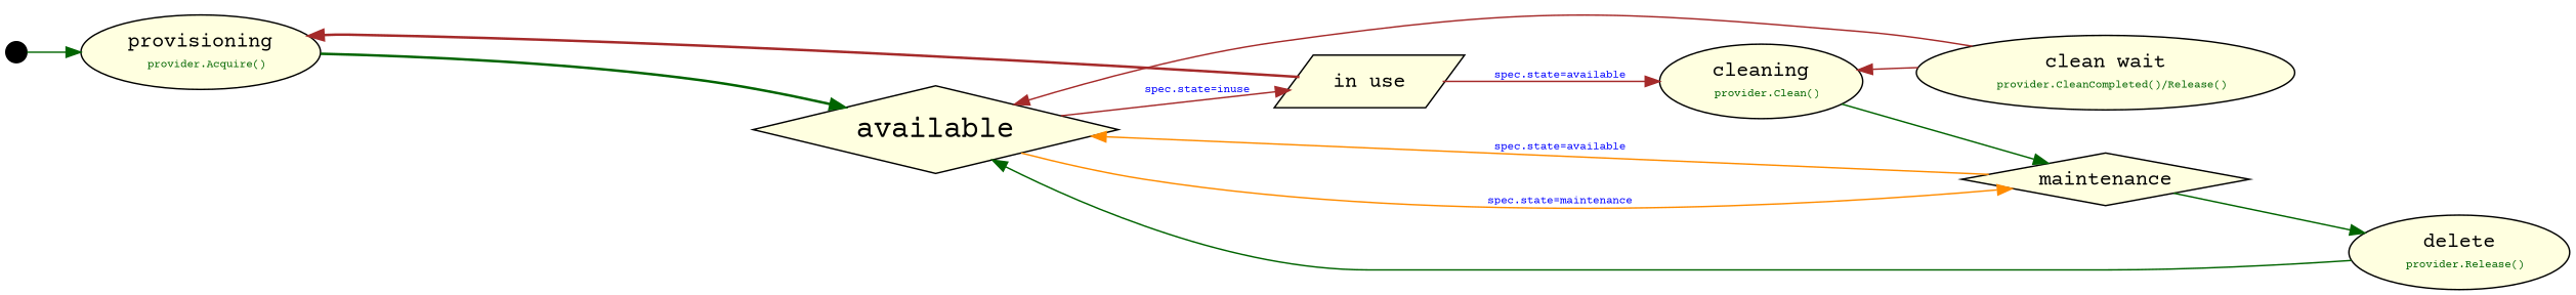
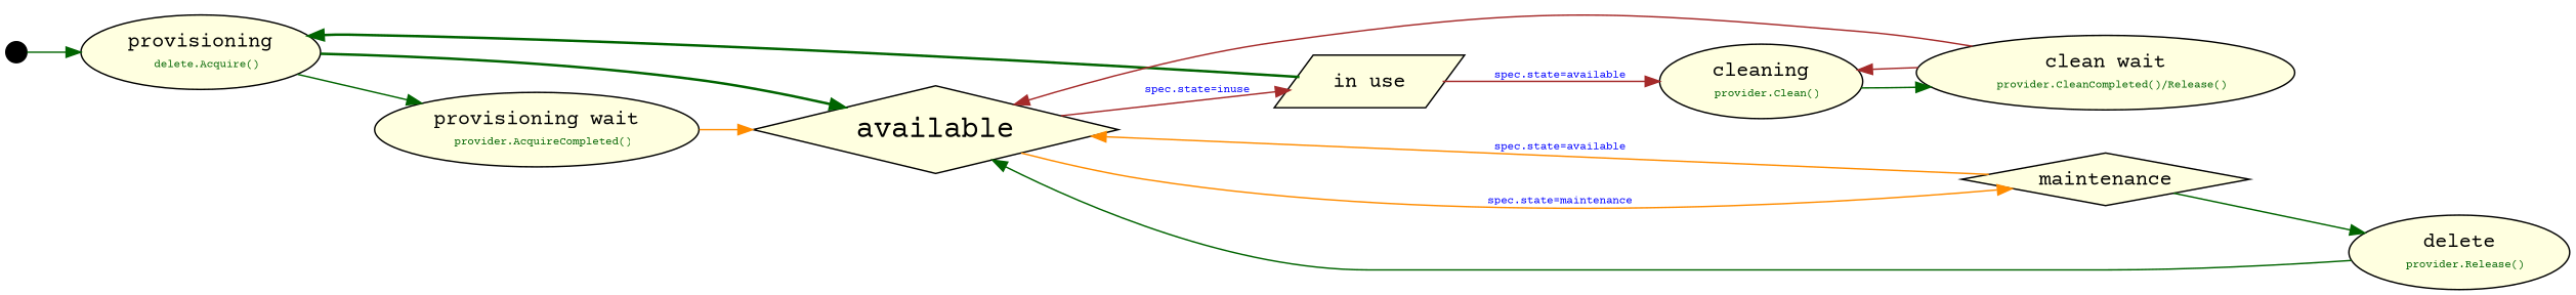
  digraph {
    fontname="Courier Prime"
    rankdir=LR
    node [color=black fillcolor=lightyellow fontname="Courier Prime" style=filled]
    edge [color=darkgreen fontname="Courier Prime"]
    none [fillcolor=black shape=point width=0.2]
-   n2 [label=<<font>provisioning</font><br/> <font point-size="8p" color="darkgreen">provider.Acquire()</font>>]
+   n2 [label=<<font>provisioning</font><br/> <font point-size="8p" color="darkgreen">delete.Acquire()</font>>]
    available [fontsize="20p" shape=diamond]
+   n4 [label=<<font>provisioning wait</font><br/> <font point-size="8p" color="darkgreen">provider.AcquireCompleted()</font>>]
    maintenance [shape=diamond]
    "in use" [shape=parallelogram]
    n7 [label=<<font>delete</font><br/> <font point-size="8p" color="darkgreen">provider.Release()</font>>]
    n8 [label=<<font>cleaning</font><br/> <font point-size="8p" color="darkgreen">provider.Clean()</font>>]
    n9 [label=<<font>clean wait</font><br/> <font point-size="8p" color="darkgreen">provider.CleanCompleted()/Release()</font>>]
    none -> n2
    n2 -> available [penwidth=1.75]
+   n2 -> n4
    available -> maintenance [color=darkorange fontcolor=blue fontsize="8p" label="spec.state=maintenance"]
    available -> "in use" [color=brown fontcolor=blue fontsize="8p" label="spec.state=inuse"]
+   n4 -> available [color=darkorange]
    maintenance -> available [color=darkorange fontcolor=blue fontsize="8p" label="spec.state=available"]
    maintenance -> n7
-   "in use" -> n2 [color=brown penwidth=1.75]
+   "in use" -> n2 [penwidth=1.75]
    "in use" -> n8 [color=brown fontcolor=blue fontsize="8p" label="spec.state=available"]
    n7 -> available
-   n8 -> maintenance
+   n8 -> n9
    n9 -> available [color=brown]
    n9 -> n8 [color=brown]
  }
